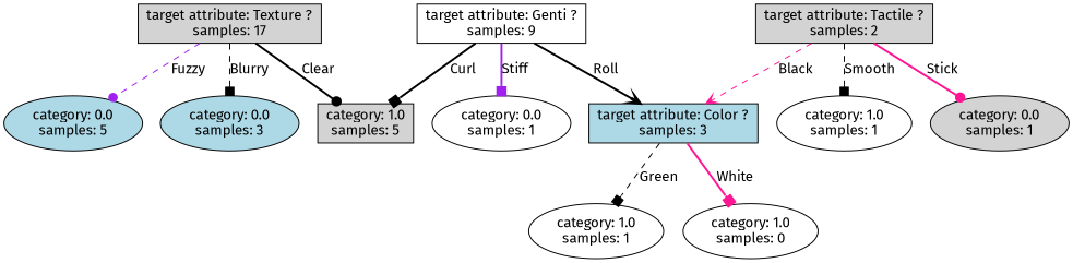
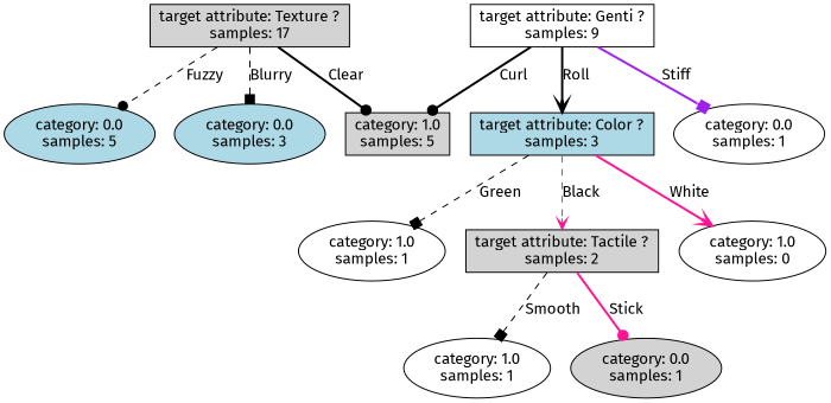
  digraph {
    fontname="Fira Sans"
    node [fillcolor=white fontname="Fira Sans" shape=ellipse style=filled]
    edge [arrowhead=dot color=black fontname="Fira Sans" style=bold]
    n1 [fillcolor=lightgrey label="target attribute: Texture ?\nsamples: 17" shape=box]
    n2 [fillcolor=lightblue label="category: 0.0\nsamples: 5"]
    n3 [fillcolor=lightblue label="category: 0.0\nsamples: 3"]
    n4 [fillcolor=lightgrey label="category: 1.0\nsamples: 5" shape=box]
    n5 [label="target attribute: Genti ?\nsamples: 9" shape=box]
    n6 [fillcolor=lightblue label="target attribute: Color ?\nsamples: 3" shape=box]
    n7 [label="category: 0.0\nsamples: 1"]
    n8 [label="category: 1.0\nsamples: 1"]
    n9 [fillcolor=lightgrey label="target attribute: Tactile ?\nsamples: 2" shape=box]
    n10 [label="category: 1.0\nsamples: 0"]
    n11 [label="category: 1.0\nsamples: 1"]
    n12 [fillcolor=lightgrey label="category: 0.0\nsamples: 1"]
-   n1 -> n2 [color=purple label=Fuzzy style=dashed]
+   n1 -> n2 [label=Fuzzy style=dashed]
    n1 -> n3 [arrowhead=box label=Blurry style=dashed]
    n1 -> n4 [label=Clear]
-   n5 -> n4 [arrowhead=box label=Curl]
+   n5 -> n4 [label=Curl]
    n5 -> n6 [arrowhead=vee label=Roll]
    n5 -> n7 [arrowhead=box color=purple label=Stiff]
    n6 -> n8 [arrowhead=box label=Green style=dashed]
-   n9 -> n6 [arrowhead=vee color=deeppink label=Black style=dashed]
-   n6 -> n10 [arrowhead=box color=deeppink label=White]
+   n6 -> n9 [arrowhead=vee color=deeppink label=Black style=dashed]
+   n6 -> n10 [arrowhead=vee color=deeppink label=White]
    n9 -> n11 [arrowhead=box label=Smooth style=dashed]
    n9 -> n12 [color=deeppink label=Stick]
  }
